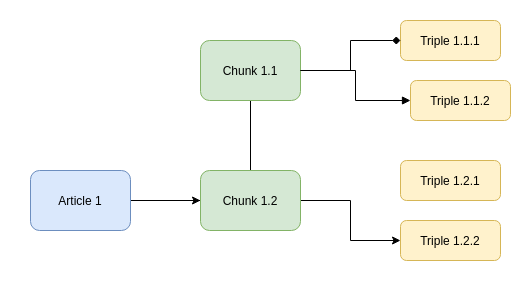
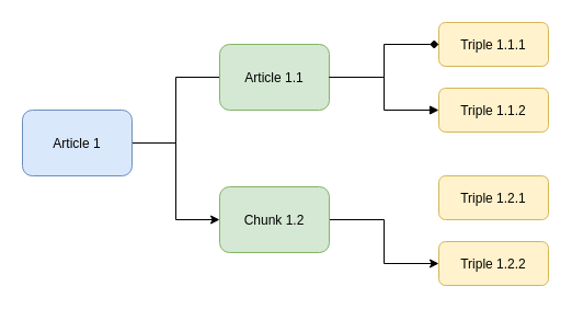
  <mxCell id="0" />
  <mxCell id="1" parent="0" />
  <mxCell id="2" value="" style="edgeStyle=orthogonalEdgeStyle;rounded=0;orthogonalLoop=1;jettySize=auto;html=1;endArrow=none;" edge="1" parent="1" source="4" target="5"><mxGeometry relative="1" as="geometry" /></mxCell>
  <mxCell id="3" style="edgeStyle=orthogonalEdgeStyle;rounded=0;orthogonalLoop=1;jettySize=auto;html=1;entryX=0;entryY=0.5;entryDx=0;entryDy=0;" edge="1" parent="1" source="4" target="7"><mxGeometry relative="1" as="geometry" /></mxCell>
- <mxCell id="4" value="Article 1" style="rounded=1;fillColor=#dae8fc;strokeColor=#6c8ebf;" parent="1" vertex="1"><mxGeometry x="30" y="170" width="100" height="60" as="geometry" /></mxCell>
- <mxCell id="5" value="Chunk 1.1" style="rounded=1;fillColor=#d5e8d4;strokeColor=#82b366;" parent="1" vertex="1"><mxGeometry x="200" y="40" width="100" height="60" as="geometry" /></mxCell>
+ <mxCell id="4" value="Article 1" style="rounded=1;fillColor=#dae8fc;strokeColor=#6c8ebf;" parent="1" vertex="1"><mxGeometry x="20" y="100" width="100" height="60" as="geometry" /></mxCell>
+ <mxCell id="5" value="Article 1.1" style="rounded=1;fillColor=#d5e8d4;strokeColor=#82b366;" parent="1" vertex="1"><mxGeometry x="200" y="40" width="100" height="60" as="geometry" /></mxCell>
  <mxCell id="6" style="edgeStyle=orthogonalEdgeStyle;rounded=0;orthogonalLoop=1;jettySize=auto;html=1;entryX=0;entryY=0.5;entryDx=0;entryDy=0;" edge="1" parent="1" source="7" target="11"><mxGeometry relative="1" as="geometry" /></mxCell>
  <mxCell id="7" value="Chunk 1.2" style="rounded=1;fillColor=#d5e8d4;strokeColor=#82b366;" parent="1" vertex="1"><mxGeometry x="200" y="170" width="100" height="60" as="geometry" /></mxCell>
  <mxCell id="8" value="Triple 1.1.1" style="rounded=1;fillColor=#fff2cc;strokeColor=#d6b656;" parent="1" vertex="1"><mxGeometry x="400" y="20" width="100" height="40" as="geometry" /></mxCell>
- <mxCell id="9" value="Triple 1.1.2" style="rounded=1;fillColor=#fff2cc;strokeColor=#d6b656;" parent="1" vertex="1"><mxGeometry x="410" y="80" width="100" height="40" as="geometry" /></mxCell>
+ <mxCell id="9" value="Triple 1.1.2" style="rounded=1;fillColor=#fff2cc;strokeColor=#d6b656;" parent="1" vertex="1"><mxGeometry x="400" y="80" width="100" height="40" as="geometry" /></mxCell>
  <mxCell id="10" value="Triple 1.2.1" style="rounded=1;fillColor=#fff2cc;strokeColor=#d6b656;" parent="1" vertex="1"><mxGeometry x="400" y="160" width="100" height="40" as="geometry" /></mxCell>
  <mxCell id="11" value="Triple 1.2.2" style="rounded=1;fillColor=#fff2cc;strokeColor=#d6b656;" parent="1" vertex="1"><mxGeometry x="400" y="220" width="100" height="40" as="geometry" /></mxCell>
  <mxCell id="12" style="edgeStyle=orthogonalEdgeStyle;rounded=0;orthogonalLoop=1;jettySize=auto;html=1;endArrow=diamond;" parent="1" source="5" target="8" edge="1"><mxGeometry relative="1" as="geometry" /></mxCell>
  <mxCell id="13" style="edgeStyle=orthogonalEdgeStyle;rounded=0;orthogonalLoop=1;jettySize=auto;html=1;endArrow=block;" parent="1" source="5" target="9" edge="1"><mxGeometry relative="1" as="geometry" /></mxCell>
